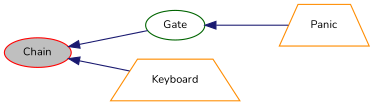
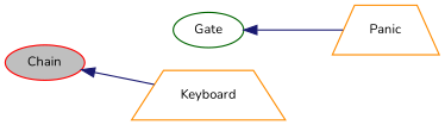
  digraph {
    fontname=Nunito
    rankdir=LR
    node [color=darkorange fontname=Nunito fontsize=10 shape=ellipse]
    edge [color=midnightblue dir=back fontname=Nunito fontsize=10 labelfontname=FreeSans labelfontsize=10 style=solid]
    n1 [color=red fillcolor=grey75 fontcolor=black height=0.2 label=Chain style=filled width=0.4]
    n2 [color=darkgreen height=0.2 label=Gate width=0.4]
    n3 [height=0.2 label=Keyboard shape=trapezium width=0.4]
    n4 [height=0.2 label=Panic shape=trapezium width=0.4]
-   n1 -> n2
    n1 -> n3
    n2 -> n4
  }
